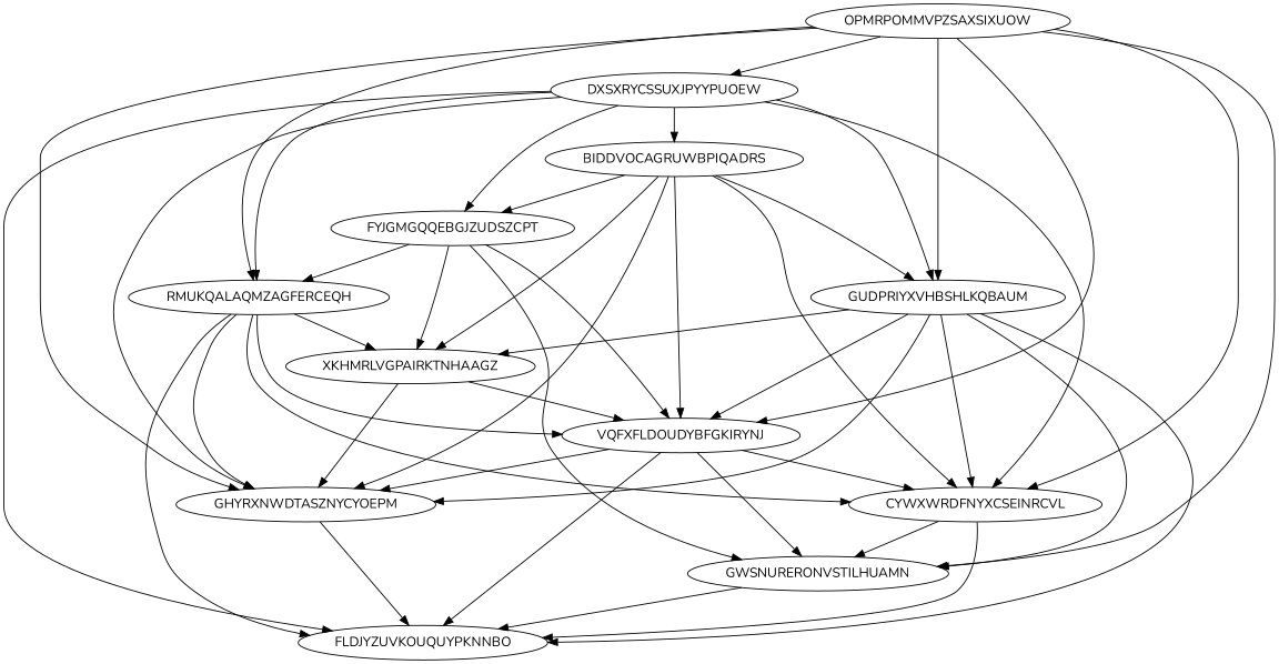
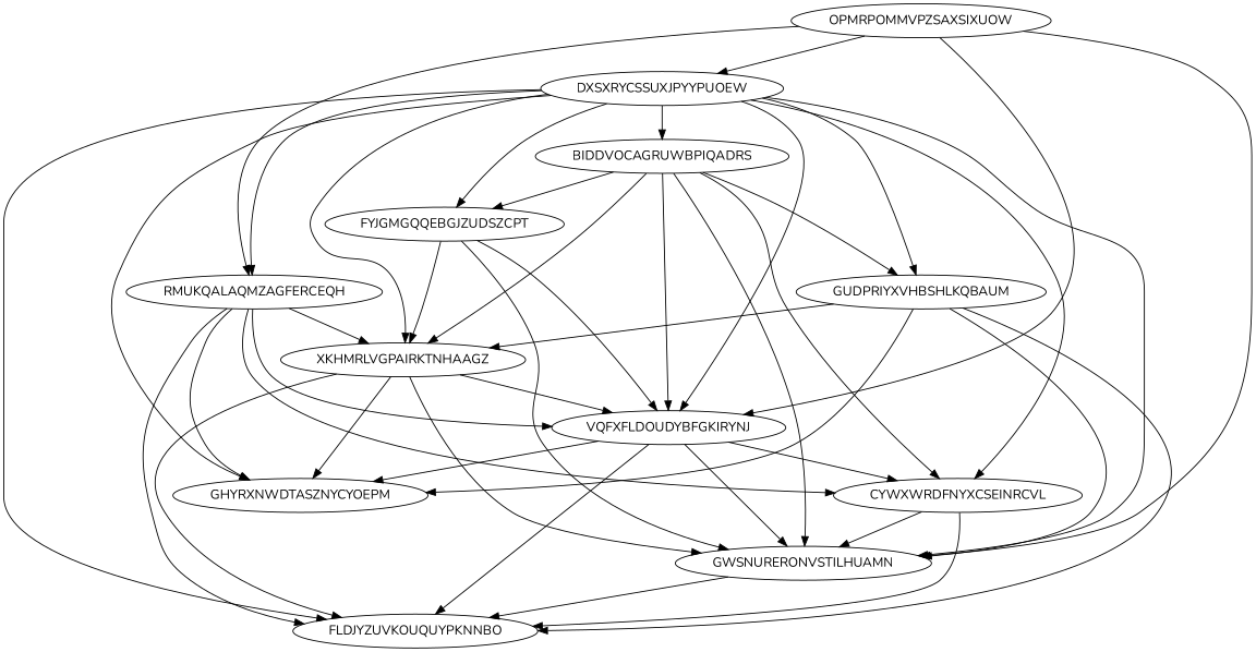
  digraph {
    fontname=Nunito
    node [Weight=17 fontname=Nunito]
    edge [Weight=13 fontname=Nunito]
    OPMRPOMMVPZSAXSIXUOW [Weight=18]
    DXSXRYCSSUXJPYYPUOEW
    GUDPRIYXVHBSHLKQBAUM [Weight=19]
    RMUKQALAQMZAGFERCEQH [Weight=10]
    VQFXFLDOUDYBFGKIRYNJ [Weight=12]
    GHYRXNWDTASZNYCYOEPM [Weight=15]
    CYWXWRDFNYXCSEINRCVL [Weight=20]
    GWSNURERONVSTILHUAMN [Weight=10]
    BIDDVOCAGRUWBPIQADRS [Weight=16]
    FYJGMGQQEBGJZUDSZCPT [Weight=12]
    XKHMRLVGPAIRKTNHAAGZ [Weight=13]
    FLDJYZUVKOUQUYPKNNBO
    OPMRPOMMVPZSAXSIXUOW -> DXSXRYCSSUXJPYYPUOEW [Weight=12]
-   OPMRPOMMVPZSAXSIXUOW -> GUDPRIYXVHBSHLKQBAUM [Weight=17]
    OPMRPOMMVPZSAXSIXUOW -> RMUKQALAQMZAGFERCEQH
    OPMRPOMMVPZSAXSIXUOW -> VQFXFLDOUDYBFGKIRYNJ [Weight=15]
-   OPMRPOMMVPZSAXSIXUOW -> GHYRXNWDTASZNYCYOEPM [Weight=15]
-   OPMRPOMMVPZSAXSIXUOW -> CYWXWRDFNYXCSEINRCVL [Weight=15]
    OPMRPOMMVPZSAXSIXUOW -> GWSNURERONVSTILHUAMN
    DXSXRYCSSUXJPYYPUOEW -> GUDPRIYXVHBSHLKQBAUM [Weight=20]
    DXSXRYCSSUXJPYYPUOEW -> RMUKQALAQMZAGFERCEQH [Weight=19]
-   GUDPRIYXVHBSHLKQBAUM -> VQFXFLDOUDYBFGKIRYNJ [Weight=15]
+   DXSXRYCSSUXJPYYPUOEW -> VQFXFLDOUDYBFGKIRYNJ [Weight=15]
    DXSXRYCSSUXJPYYPUOEW -> GHYRXNWDTASZNYCYOEPM [Weight=14]
    DXSXRYCSSUXJPYYPUOEW -> CYWXWRDFNYXCSEINRCVL [Weight=16]
+   DXSXRYCSSUXJPYYPUOEW -> GWSNURERONVSTILHUAMN [Weight=14]
    DXSXRYCSSUXJPYYPUOEW -> BIDDVOCAGRUWBPIQADRS [Weight=14]
    DXSXRYCSSUXJPYYPUOEW -> FYJGMGQQEBGJZUDSZCPT [Weight=10]
+   DXSXRYCSSUXJPYYPUOEW -> XKHMRLVGPAIRKTNHAAGZ [Weight=18]
    DXSXRYCSSUXJPYYPUOEW -> FLDJYZUVKOUQUYPKNNBO [Weight=15]
    GUDPRIYXVHBSHLKQBAUM -> GHYRXNWDTASZNYCYOEPM [Weight=12]
-   GUDPRIYXVHBSHLKQBAUM -> CYWXWRDFNYXCSEINRCVL
    GUDPRIYXVHBSHLKQBAUM -> GWSNURERONVSTILHUAMN [Weight=15]
    GUDPRIYXVHBSHLKQBAUM -> XKHMRLVGPAIRKTNHAAGZ [Weight=14]
    GUDPRIYXVHBSHLKQBAUM -> FLDJYZUVKOUQUYPKNNBO
    RMUKQALAQMZAGFERCEQH -> VQFXFLDOUDYBFGKIRYNJ
    RMUKQALAQMZAGFERCEQH -> GHYRXNWDTASZNYCYOEPM
    RMUKQALAQMZAGFERCEQH -> CYWXWRDFNYXCSEINRCVL [Weight=12]
    RMUKQALAQMZAGFERCEQH -> XKHMRLVGPAIRKTNHAAGZ [Weight=15]
    RMUKQALAQMZAGFERCEQH -> FLDJYZUVKOUQUYPKNNBO [Weight=16]
    VQFXFLDOUDYBFGKIRYNJ -> GHYRXNWDTASZNYCYOEPM [Weight=16]
    VQFXFLDOUDYBFGKIRYNJ -> CYWXWRDFNYXCSEINRCVL [Weight=10]
    VQFXFLDOUDYBFGKIRYNJ -> GWSNURERONVSTILHUAMN [Weight=18]
    VQFXFLDOUDYBFGKIRYNJ -> FLDJYZUVKOUQUYPKNNBO [Weight=14]
-   GHYRXNWDTASZNYCYOEPM -> FLDJYZUVKOUQUYPKNNBO [Weight=20]
+   XKHMRLVGPAIRKTNHAAGZ -> FLDJYZUVKOUQUYPKNNBO [Weight=20]
    CYWXWRDFNYXCSEINRCVL -> GWSNURERONVSTILHUAMN [Weight=10]
    CYWXWRDFNYXCSEINRCVL -> FLDJYZUVKOUQUYPKNNBO
    GWSNURERONVSTILHUAMN -> FLDJYZUVKOUQUYPKNNBO [Weight=16]
    BIDDVOCAGRUWBPIQADRS -> GUDPRIYXVHBSHLKQBAUM [Weight=17]
    BIDDVOCAGRUWBPIQADRS -> VQFXFLDOUDYBFGKIRYNJ [Weight=12]
-   BIDDVOCAGRUWBPIQADRS -> GHYRXNWDTASZNYCYOEPM [Weight=16]
+   BIDDVOCAGRUWBPIQADRS -> GWSNURERONVSTILHUAMN [Weight=16]
    BIDDVOCAGRUWBPIQADRS -> CYWXWRDFNYXCSEINRCVL [Weight=16]
    BIDDVOCAGRUWBPIQADRS -> FYJGMGQQEBGJZUDSZCPT [Weight=12]
    BIDDVOCAGRUWBPIQADRS -> XKHMRLVGPAIRKTNHAAGZ [Weight=14]
-   FYJGMGQQEBGJZUDSZCPT -> RMUKQALAQMZAGFERCEQH [Weight=12]
    FYJGMGQQEBGJZUDSZCPT -> VQFXFLDOUDYBFGKIRYNJ [Weight=16]
    FYJGMGQQEBGJZUDSZCPT -> GWSNURERONVSTILHUAMN [Weight=19]
    FYJGMGQQEBGJZUDSZCPT -> XKHMRLVGPAIRKTNHAAGZ [Weight=18]
    XKHMRLVGPAIRKTNHAAGZ -> VQFXFLDOUDYBFGKIRYNJ [Weight=19]
    XKHMRLVGPAIRKTNHAAGZ -> GHYRXNWDTASZNYCYOEPM [Weight=14]
+   XKHMRLVGPAIRKTNHAAGZ -> GWSNURERONVSTILHUAMN [Weight=18]
  }
